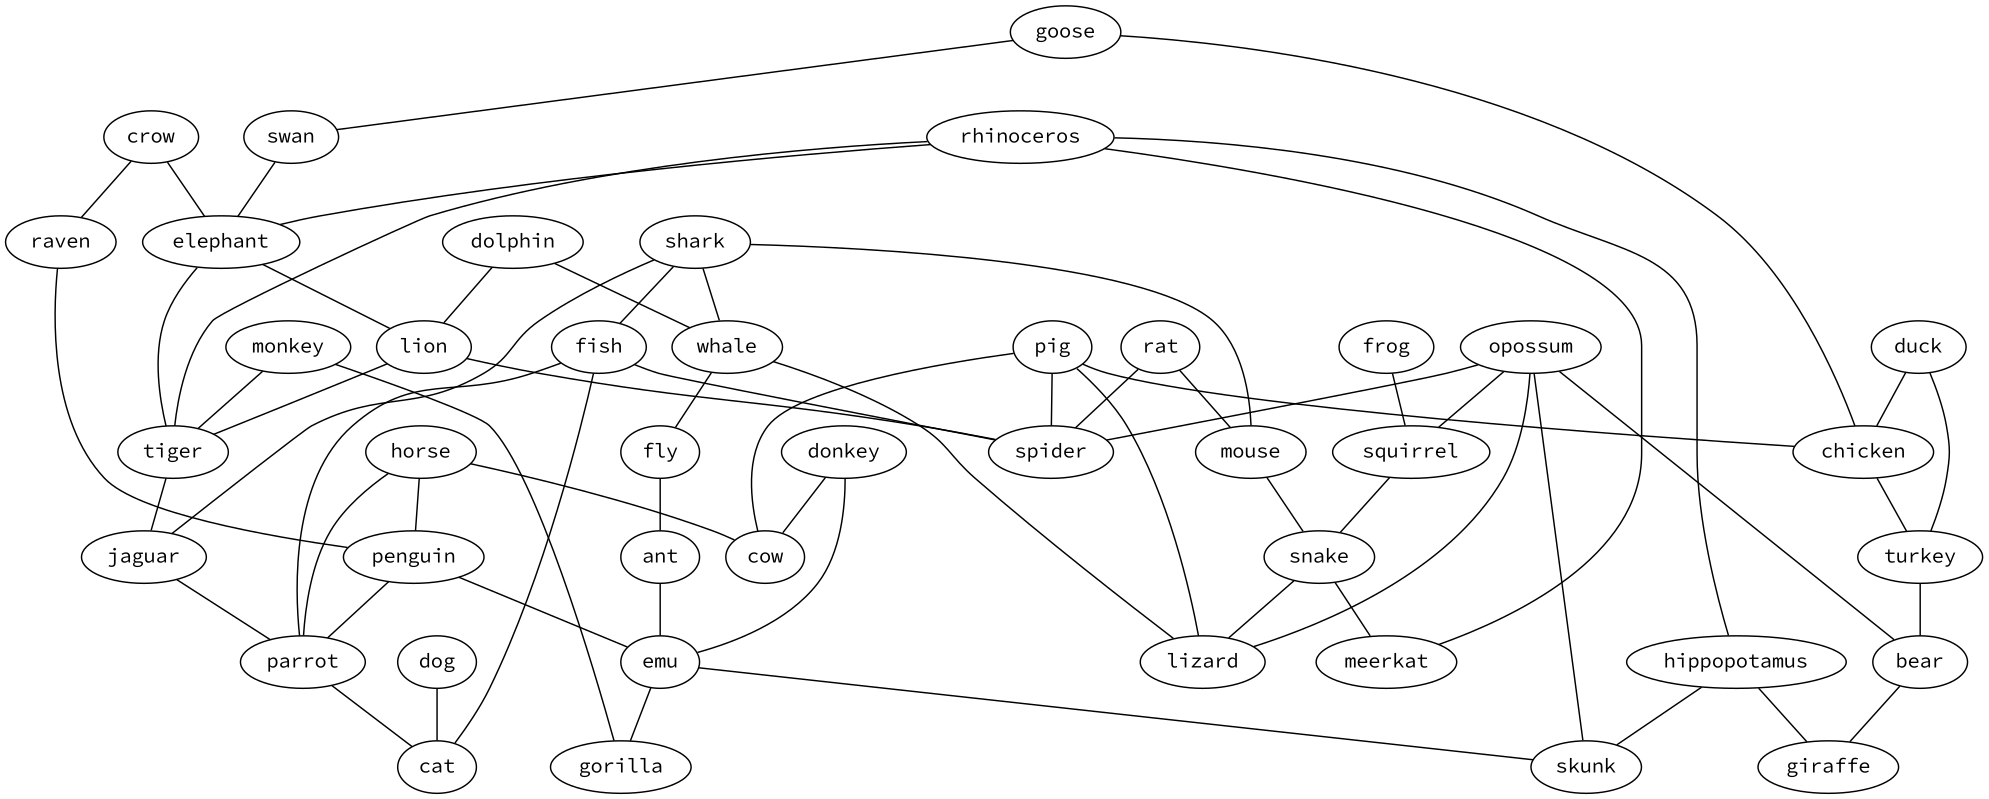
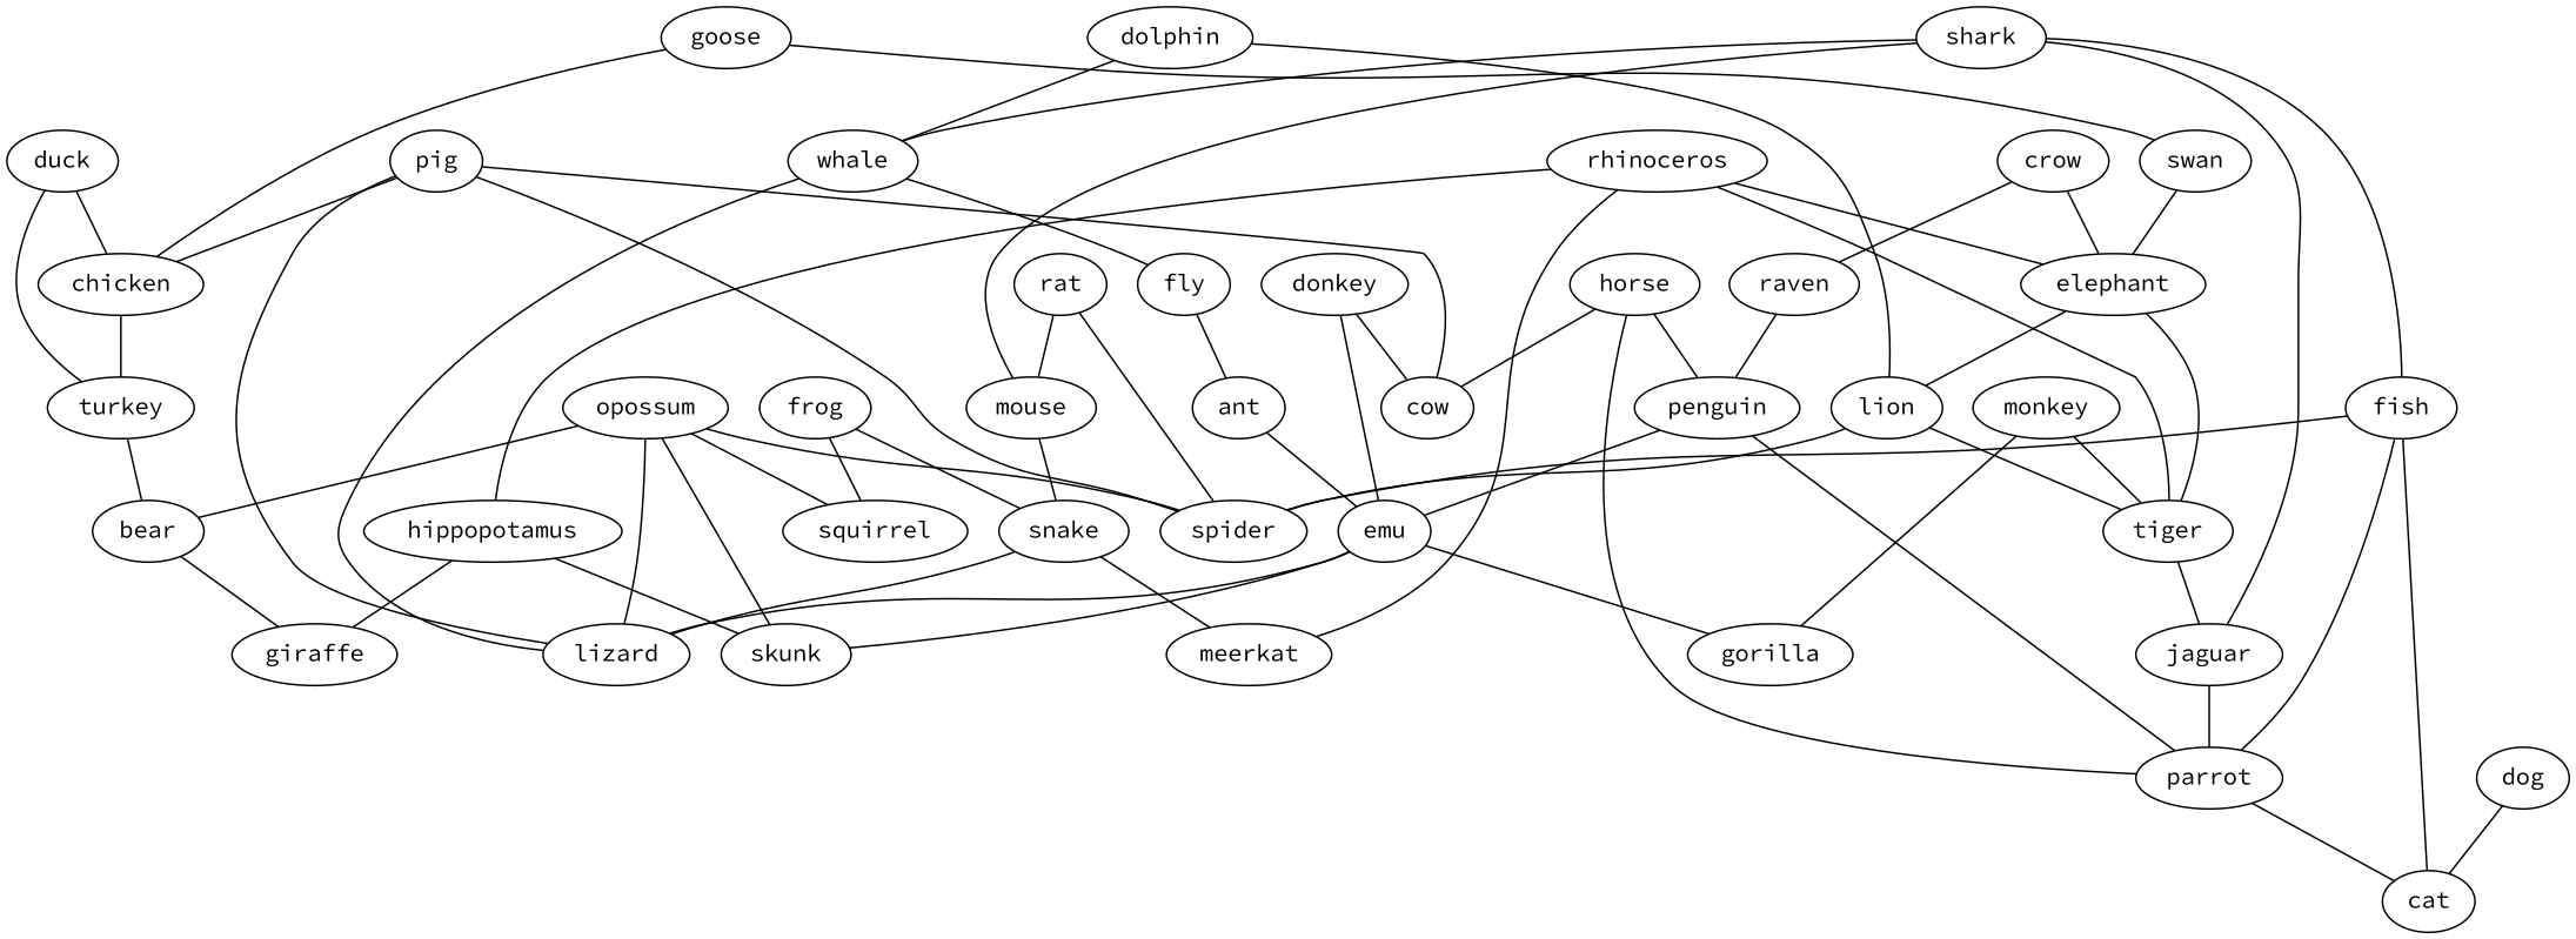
  strict graph {
    fontname="Source Code Pro"
    node [fontname="Source Code Pro"]
    edge [fontname="Source Code Pro" weight=1]
    donkey
    cow
    emu
    lizard
    skunk
    gorilla
    crow
    elephant
    raven
    lion
    tiger
    penguin
    dolphin
    whale
    spider
    fly
    shark
    fish
    jaguar
    mouse
    parrot
    cat
    snake
    meerkat
    pig
    chicken
    turkey
    bear
    goose
    swan
    rat
    duck
    frog
    squirrel
    rhinoceros
    hippopotamus
    giraffe
    opossum
    monkey
    horse
    ant
    dog
    donkey -- cow
    donkey -- emu
+   emu -- lizard
    emu -- skunk
    emu -- gorilla
    crow -- elephant
    crow -- raven
    elephant -- lion
    elephant -- tiger
    raven -- penguin
    lion -- tiger
    lion -- spider
    tiger -- jaguar
    penguin -- emu
    penguin -- parrot
    dolphin -- lion
    dolphin -- whale
    whale -- lizard
    whale -- fly
    fly -- ant
    shark -- whale
    shark -- fish
    shark -- jaguar
    shark -- mouse
    fish -- spider
    fish -- parrot
    fish -- cat
    jaguar -- parrot
    mouse -- snake
    parrot -- cat
    snake -- lizard
    snake -- meerkat
    pig -- cow
    pig -- lizard
    pig -- spider
    pig -- chicken
    chicken -- turkey
    turkey -- bear
    bear -- giraffe
    goose -- chicken
    goose -- swan
    swan -- elephant
    rat -- spider
    rat -- mouse
    duck -- chicken
    duck -- turkey
-   squirrel -- snake
+   frog -- snake
    frog -- squirrel
    rhinoceros -- elephant
    rhinoceros -- tiger
    rhinoceros -- meerkat
    rhinoceros -- hippopotamus
    hippopotamus -- skunk
    hippopotamus -- giraffe
    opossum -- lizard
    opossum -- skunk
    opossum -- spider
    opossum -- bear
    opossum -- squirrel
    monkey -- gorilla
    monkey -- tiger
    horse -- cow
    horse -- penguin
    horse -- parrot
    ant -- emu
    dog -- cat
  }
